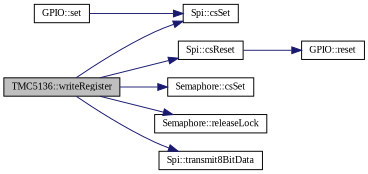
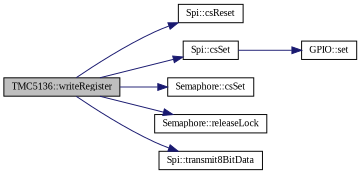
  digraph {
    fontname="Liberation Serif"
    rankdir=LR
    node [color=black fillcolor=white fontname="Liberation Serif" fontsize=10 shape=record style=filled]
    edge [color=midnightblue fontname="Liberation Serif" fontsize=10 labelfontname=Helvetica labelfontsize=10 style=solid]
    n1 [fillcolor=grey75 fontcolor=black height=0.2 label="TMC5136::writeRegister" width=0.4]
    n2 [height=0.2 label="Spi::csReset" width=0.4]
    n3 [height=0.2 label="Spi::csSet" width=0.4]
    n4 [height=0.2 label="Semaphore::csSet" width=0.4]
    n5 [height=0.2 label="Semaphore::releaseLock" width=0.4]
    n6 [height=0.2 label="Spi::transmit8BitData" width=0.4]
-   n7 [height=0.2 label="GPIO::reset" width=0.4]
    n8 [height=0.2 label="GPIO::set" width=0.4]
    n1 -> n2
    n1 -> n3
    n1 -> n4
    n1 -> n5
    n1 -> n6
-   n2 -> n7
-   n8 -> n3
+   n3 -> n8
  }
